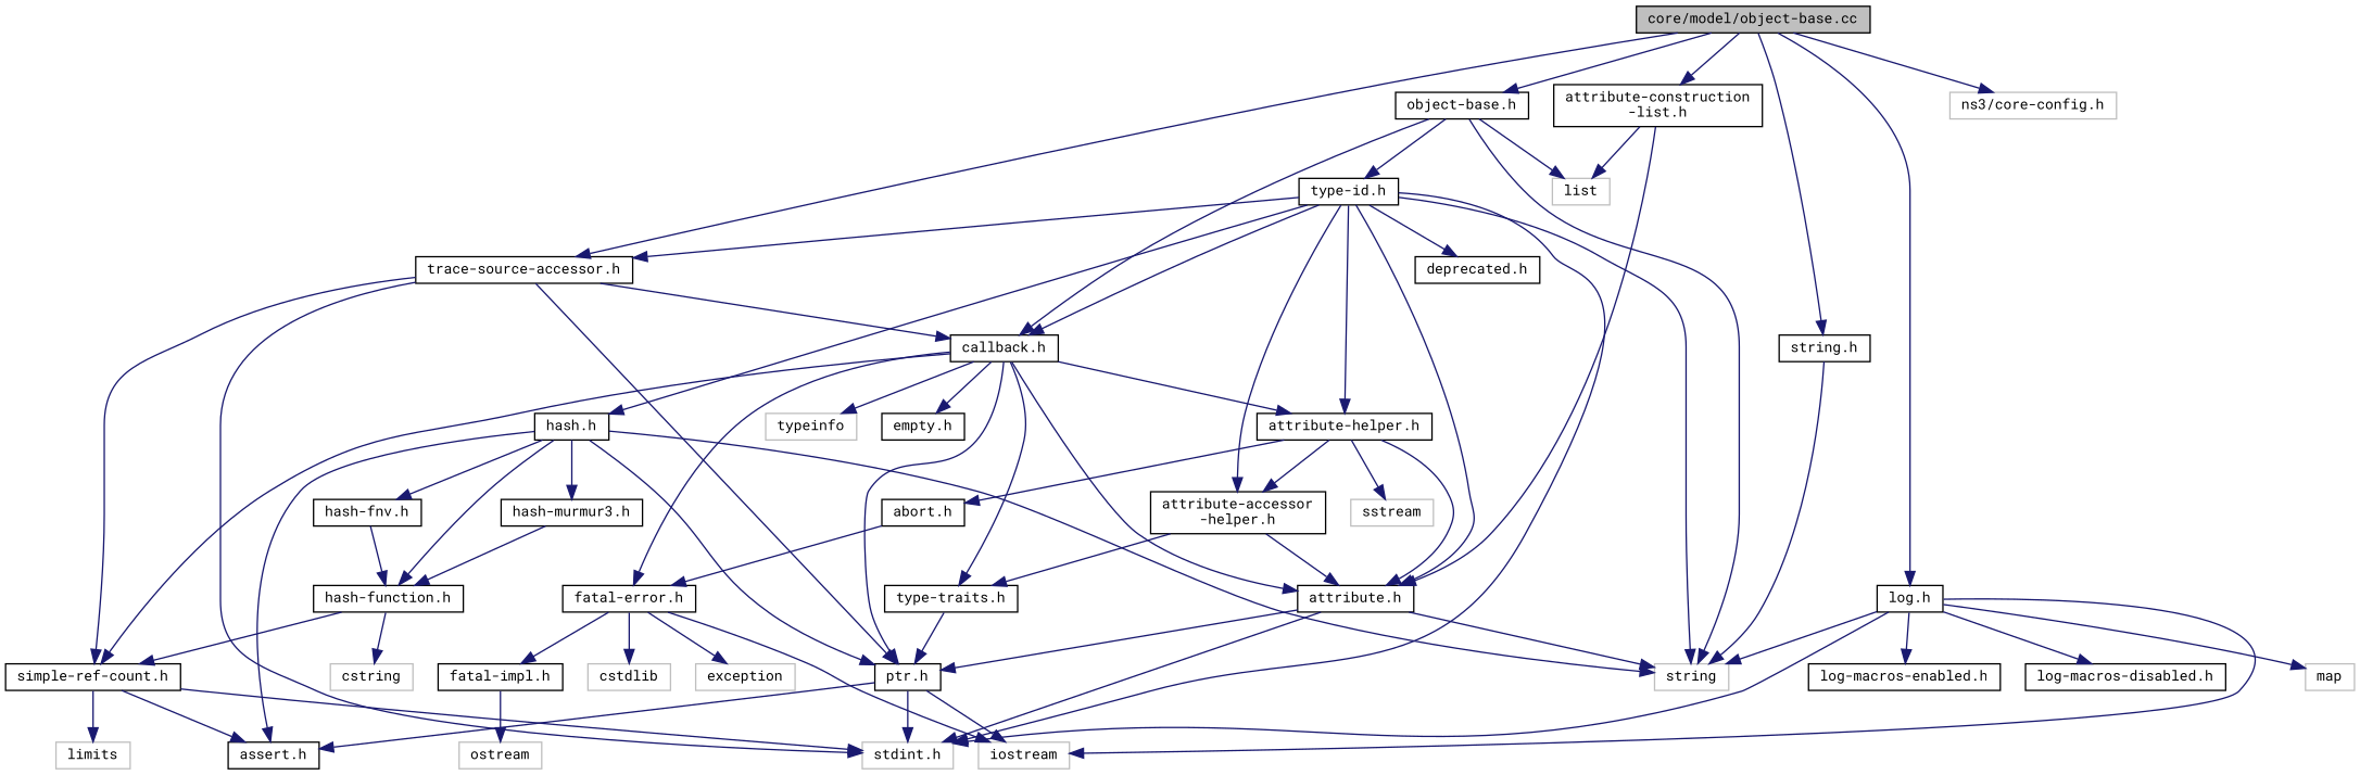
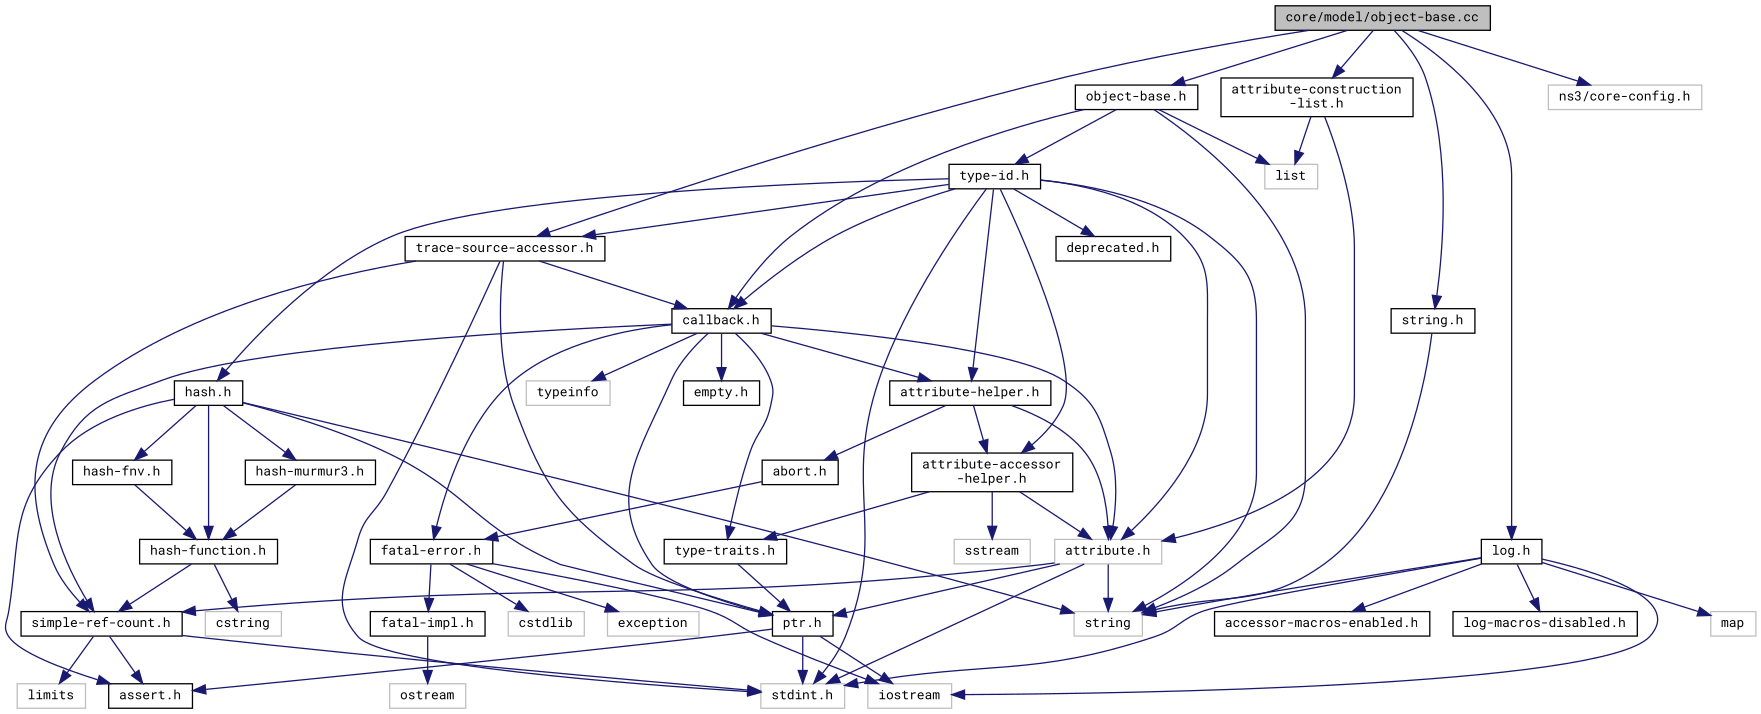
  digraph {
    fontname="Roboto Mono"
    node [color=black fillcolor=white fontname="Roboto Mono" fontsize=10 shape=record style=filled]
    edge [color=midnightblue fontname="Roboto Mono" fontsize=10 labelfontname=Helvetica labelfontsize=10 style=solid]
    n1 [fillcolor=grey75 fontcolor=black height=0.2 label="core/model/object-base.cc" width=0.4]
    n2 [height=0.2 label="object-base.h" width=0.4]
    n3 [height=0.2 label="trace-source-accessor.h" width=0.4]
    n4 [height=0.2 label="log.h" width=0.4]
    n5 [height=0.2 label="attribute-construction\l-list.h" width=0.4]
    n6 [height=0.2 label="string.h" width=0.4]
    n7 [color=grey75 height=0.2 label="ns3/core-config.h" width=0.4]
    n8 [height=0.2 label="type-id.h" width=0.4]
    n9 [color=grey75 height=0.2 label=string width=0.4]
    n10 [height=0.2 label="callback.h" width=0.4]
    n11 [color=grey75 height=0.2 label=list width=0.4]
    n12 [color=grey75 height=0.2 label="stdint.h" width=0.4]
    n13 [height=0.2 label="ptr.h" width=0.4]
    n14 [height=0.2 label="simple-ref-count.h" width=0.4]
    n15 [color=grey75 height=0.2 label=iostream width=0.4]
    n16 [color=grey75 height=0.2 label=map width=0.4]
-   n17 [height=0.2 label="log-macros-enabled.h" width=0.4]
+   n17 [height=0.2 label="accessor-macros-enabled.h" width=0.4]
    n18 [height=0.2 label="log-macros-disabled.h" width=0.4]
-   n19 [height=0.2 label="attribute.h" width=0.4]
+   n19 [color=grey75 height=0.2 label="attribute.h" width=0.4]
    n20 [height=0.2 label="attribute-accessor\l-helper.h" width=0.4]
    n21 [height=0.2 label="attribute-helper.h" width=0.4]
    n22 [height=0.2 label="deprecated.h" width=0.4]
    n23 [height=0.2 label="hash.h" width=0.4]
    n24 [height=0.2 label="empty.h" width=0.4]
    n25 [height=0.2 label="type-traits.h" width=0.4]
    n26 [height=0.2 label="fatal-error.h" width=0.4]
    n27 [color=grey75 height=0.2 label=typeinfo width=0.4]
    n28 [color=grey75 height=0.2 label=sstream width=0.4]
    n29 [height=0.2 label="abort.h" width=0.4]
    n30 [height=0.2 label="assert.h" width=0.4]
    n31 [height=0.2 label="hash-function.h" width=0.4]
    n32 [height=0.2 label="hash-murmur3.h" width=0.4]
    n33 [height=0.2 label="hash-fnv.h" width=0.4]
    n34 [color=grey75 height=0.2 label=limits width=0.4]
    n35 [color=grey75 height=0.2 label=exception width=0.4]
    n36 [color=grey75 height=0.2 label=cstdlib width=0.4]
    n37 [height=0.2 label="fatal-impl.h" width=0.4]
    n38 [color=grey75 height=0.2 label=ostream width=0.4]
    n39 [color=grey75 height=0.2 label=cstring width=0.4]
    n1 -> n2
    n1 -> n3
    n1 -> n4
    n1 -> n5
    n1 -> n6
    n1 -> n7
    n2 -> n8
    n2 -> n9
    n2 -> n10
    n2 -> n11
    n3 -> n10
    n3 -> n12
    n3 -> n13
    n3 -> n14
    n4 -> n9
    n4 -> n12
    n4 -> n15
    n4 -> n16
    n4 -> n17
    n4 -> n18
    n5 -> n11
    n5 -> n19
    n6 -> n9
    n8 -> n3
    n8 -> n9
    n8 -> n10
    n8 -> n12
    n8 -> n19
    n8 -> n20
    n8 -> n21
    n8 -> n22
    n8 -> n23
    n10 -> n13
    n10 -> n14
    n10 -> n19
    n10 -> n21
    n10 -> n24
    n10 -> n25
    n10 -> n26
    n10 -> n27
    n13 -> n12
    n13 -> n15
    n13 -> n30
    n14 -> n12
    n14 -> n30
    n14 -> n34
    n19 -> n9
    n19 -> n12
    n19 -> n13
+   n19 -> n14
    n20 -> n19
    n20 -> n25
    n21 -> n19
    n21 -> n20
-   n21 -> n28
+   n20 -> n28
    n21 -> n29
    n23 -> n9
    n23 -> n13
    n23 -> n30
    n23 -> n31
    n23 -> n32
    n23 -> n33
    n25 -> n13
    n26 -> n15
    n26 -> n35
    n26 -> n36
    n26 -> n37
    n29 -> n26
    n31 -> n14
    n31 -> n39
    n32 -> n31
    n33 -> n31
    n37 -> n38
  }
